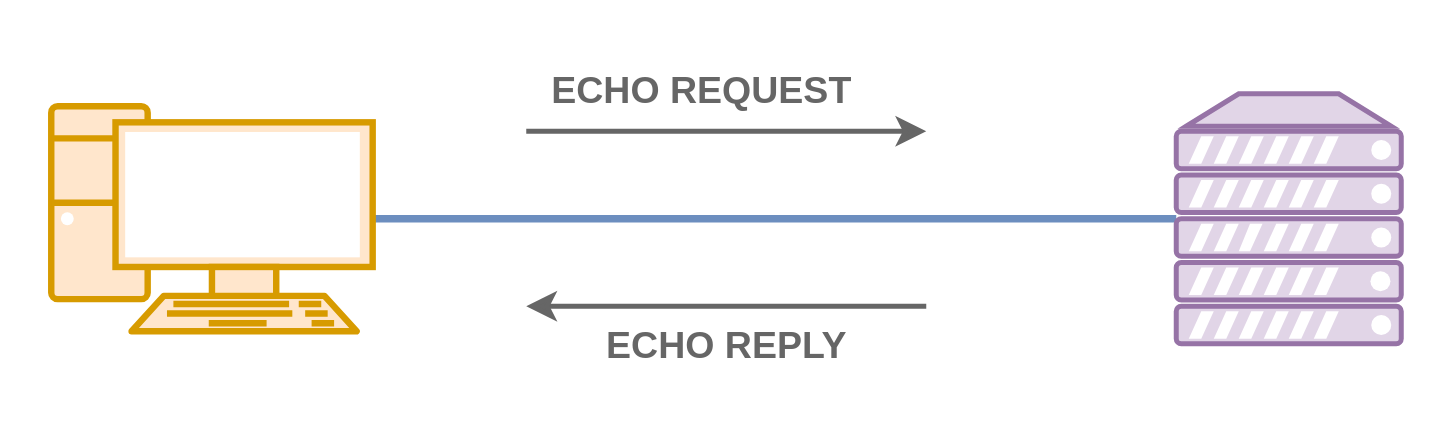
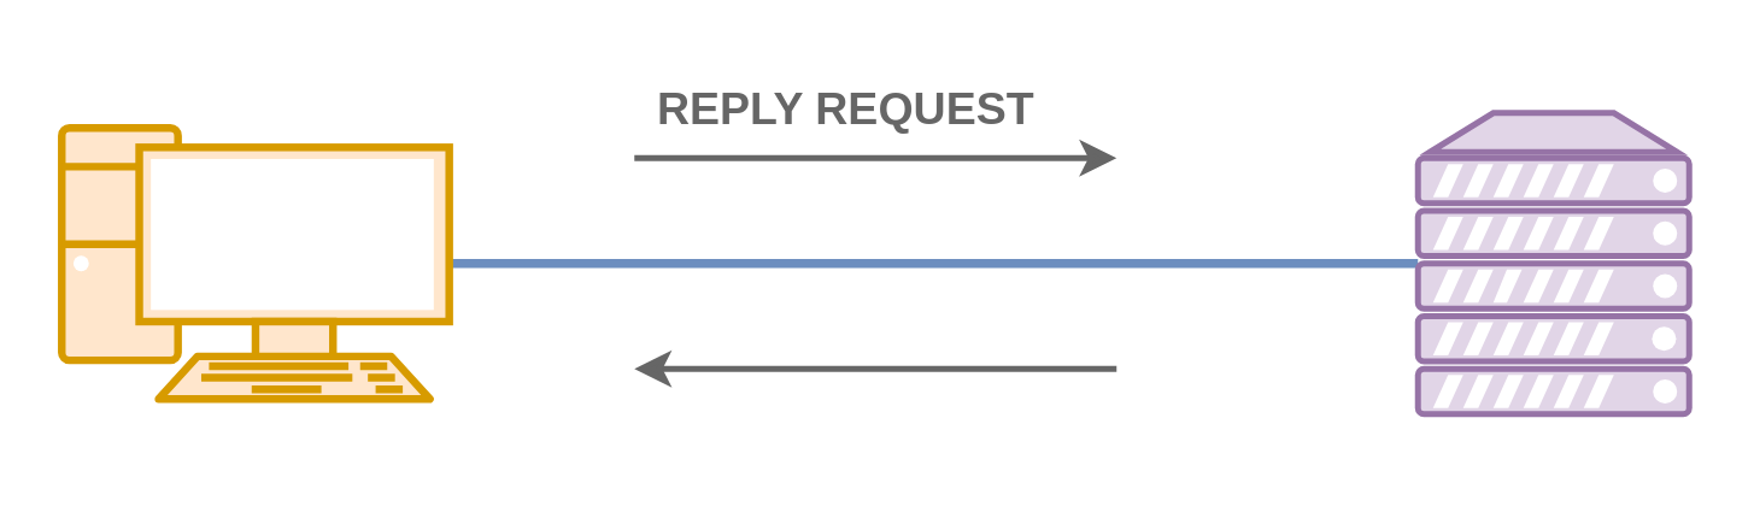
  <mxCell id="0" />
  <mxCell id="1" parent="0" />
  <mxCell id="2" style="edgeStyle=orthogonalEdgeStyle;rounded=0;orthogonalLoop=1;jettySize=auto;html=1;exitX=1;exitY=0.5;exitDx=0;exitDy=0;exitPerimeter=0;endArrow=none;endFill=0;strokeWidth=3;fillColor=#dae8fc;strokeColor=#6c8ebf;" edge="1" parent="1" source="3" target="4"><mxGeometry relative="1" as="geometry" /></mxCell>
  <mxCell id="3" value="" style="verticalAlign=top;verticalLabelPosition=bottom;labelPosition=center;align=center;html=1;outlineConnect=0;fillColor=#ffe6cc;strokeColor=#d79b00;gradientDirection=north;strokeWidth=2;shape=mxgraph.networks.pc;" vertex="1" parent="1"><mxGeometry x="20" y="42" width="128.57" height="90" as="geometry" /></mxCell>
  <mxCell id="4" value="" style="verticalAlign=top;verticalLabelPosition=bottom;labelPosition=center;align=center;html=1;outlineConnect=0;fillColor=#e1d5e7;strokeColor=#9673a6;gradientDirection=north;strokeWidth=2;shape=mxgraph.networks.server;" vertex="1" parent="1"><mxGeometry x="470" y="37" width="90" height="100" as="geometry" /></mxCell>
  <mxCell id="5" value="" style="endArrow=classic;html=1;rounded=0;strokeWidth=2;fillColor=#f5f5f5;strokeColor=#666666;" edge="1" parent="1"><mxGeometry width="50" height="50" relative="1" as="geometry"><mxPoint x="210" y="52" as="sourcePoint" /><mxPoint x="370" y="52" as="targetPoint" /></mxGeometry></mxCell>
  <mxCell id="6" value="" style="endArrow=none;html=1;rounded=0;strokeWidth=2;endFill=0;startArrow=classic;startFill=1;fillColor=#f5f5f5;strokeColor=#666666;" edge="1" parent="1"><mxGeometry width="50" height="50" relative="1" as="geometry"><mxPoint x="210" y="122" as="sourcePoint" /><mxPoint x="370" y="122" as="targetPoint" /></mxGeometry></mxCell>
- <mxCell id="7" value="&lt;font color=&quot;#666666&quot; style=&quot;font-size: 15px;&quot;&gt;&lt;b&gt;ECHO REQUEST&lt;/b&gt;&lt;/font&gt;" style="text;html=1;align=center;verticalAlign=middle;resizable=0;points=[];autosize=1;strokeColor=none;fillColor=none;" vertex="1" parent="1"><mxGeometry x="210" y="20" width="140" height="30" as="geometry" /></mxCell>
- <mxCell id="8" value="&lt;font color=&quot;#666666&quot; style=&quot;font-size: 15px;&quot;&gt;&lt;b&gt;ECHO REPLY&lt;/b&gt;&lt;/font&gt;" style="text;html=1;align=center;verticalAlign=middle;resizable=0;points=[];autosize=1;strokeColor=none;fillColor=none;" vertex="1" parent="1"><mxGeometry x="230" y="122" width="120" height="30" as="geometry" /></mxCell>
+ <mxCell id="7" value="&lt;font color=&quot;#666666&quot; style=&quot;font-size: 15px;&quot;&gt;&lt;b&gt;REPLY REQUEST&lt;/b&gt;&lt;/font&gt;" style="text;html=1;align=center;verticalAlign=middle;resizable=0;points=[];autosize=1;strokeColor=none;fillColor=none;" vertex="1" parent="1"><mxGeometry x="210" y="20" width="140" height="30" as="geometry" /></mxCell>
